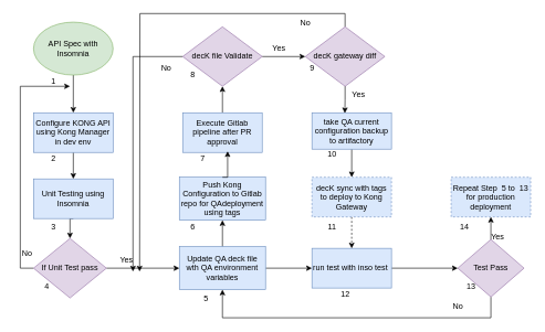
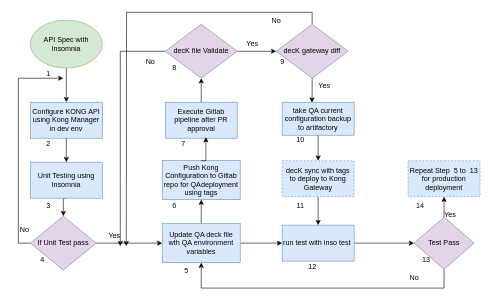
  <mxCell id="0" />
  <mxCell id="1" parent="0" />
  <mxCell id="2" style="edgeStyle=orthogonalEdgeStyle;rounded=0;orthogonalLoop=1;jettySize=auto;html=1;exitX=0.5;exitY=1;exitDx=0;exitDy=0;entryX=0.5;entryY=0;entryDx=0;entryDy=0;" edge="1" parent="1" source="3" target="5"><mxGeometry relative="1" as="geometry" /></mxCell>
  <mxCell id="3" value="API Spec with Insomnia" style="ellipse;whiteSpace=wrap;html=1;fillColor=#d5e8d4;strokeColor=#82b366;" vertex="1" parent="1"><mxGeometry x="50" y="33" width="120" height="80" as="geometry" /></mxCell>
  <mxCell id="4" style="edgeStyle=orthogonalEdgeStyle;rounded=0;orthogonalLoop=1;jettySize=auto;html=1;exitX=0.5;exitY=1;exitDx=0;exitDy=0;entryX=0.5;entryY=0;entryDx=0;entryDy=0;" edge="1" parent="1" source="5" target="7"><mxGeometry relative="1" as="geometry" /></mxCell>
  <mxCell id="5" value="Configure KONG API using Kong Manager in dev env" style="rounded=0;whiteSpace=wrap;html=1;fillColor=#dae8fc;strokeColor=#6c8ebf;" vertex="1" parent="1"><mxGeometry x="50" y="170" width="120" height="60" as="geometry" /></mxCell>
  <mxCell id="6" style="edgeStyle=orthogonalEdgeStyle;rounded=0;orthogonalLoop=1;jettySize=auto;html=1;exitX=0.5;exitY=1;exitDx=0;exitDy=0;entryX=0.5;entryY=0;entryDx=0;entryDy=0;" edge="1" parent="1" source="7" target="10"><mxGeometry relative="1" as="geometry" /></mxCell>
  <mxCell id="7" value="Unit Testing using Insomnia" style="rounded=0;whiteSpace=wrap;html=1;fillColor=#dae8fc;strokeColor=#6c8ebf;" vertex="1" parent="1"><mxGeometry x="50" y="270" width="120" height="60" as="geometry" /></mxCell>
  <mxCell id="8" style="edgeStyle=orthogonalEdgeStyle;rounded=0;orthogonalLoop=1;jettySize=auto;html=1;exitX=1;exitY=0.5;exitDx=0;exitDy=0;" edge="1" parent="1" source="10" target="13"><mxGeometry relative="1" as="geometry" /></mxCell>
  <mxCell id="9" style="edgeStyle=orthogonalEdgeStyle;rounded=0;orthogonalLoop=1;jettySize=auto;html=1;exitX=0;exitY=0.5;exitDx=0;exitDy=0;" edge="1" parent="1" source="10"><mxGeometry relative="1" as="geometry"><mxPoint x="105" y="130" as="targetPoint" /><Array as="points"><mxPoint x="30" y="405" /><mxPoint x="30" y="130" /></Array></mxGeometry></mxCell>
  <mxCell id="10" value="If Unit Test pass" style="rhombus;whiteSpace=wrap;html=1;fillColor=#e1d5e7;strokeColor=#9673a6;" vertex="1" parent="1"><mxGeometry x="50" y="360" width="110" height="90" as="geometry" /></mxCell>
  <mxCell id="11" style="edgeStyle=orthogonalEdgeStyle;rounded=0;orthogonalLoop=1;jettySize=auto;html=1;exitX=0.5;exitY=0;exitDx=0;exitDy=0;entryX=0.5;entryY=1;entryDx=0;entryDy=0;" edge="1" parent="1" source="13" target="14"><mxGeometry relative="1" as="geometry" /></mxCell>
  <mxCell id="12" style="edgeStyle=orthogonalEdgeStyle;rounded=0;orthogonalLoop=1;jettySize=auto;html=1;exitX=1;exitY=0.5;exitDx=0;exitDy=0;entryX=0;entryY=0.5;entryDx=0;entryDy=0;" edge="1" parent="1" source="13" target="30"><mxGeometry relative="1" as="geometry" /></mxCell>
  <mxCell id="13" value="Update QA deck file wth QA environment variables" style="rounded=0;whiteSpace=wrap;html=1;fillColor=#dae8fc;strokeColor=#6c8ebf;" vertex="1" parent="1"><mxGeometry x="270" y="372.5" width="130" height="65" as="geometry" /></mxCell>
  <mxCell id="14" value="Push Kong Configuration to Gitlab repo for QAdeployment using tags" style="rounded=0;whiteSpace=wrap;html=1;fillColor=#dae8fc;strokeColor=#6c8ebf;" vertex="1" parent="1"><mxGeometry x="270" y="267.5" width="130" height="65" as="geometry" /></mxCell>
  <mxCell id="15" style="edgeStyle=orthogonalEdgeStyle;rounded=0;orthogonalLoop=1;jettySize=auto;html=1;exitX=1;exitY=0.5;exitDx=0;exitDy=0;entryX=0;entryY=0.5;entryDx=0;entryDy=0;" edge="1" parent="1" source="17" target="23"><mxGeometry relative="1" as="geometry" /></mxCell>
  <mxCell id="16" style="edgeStyle=orthogonalEdgeStyle;rounded=0;orthogonalLoop=1;jettySize=auto;html=1;exitX=0;exitY=0.5;exitDx=0;exitDy=0;entryX=0.75;entryY=1.067;entryDx=0;entryDy=0;entryPerimeter=0;" edge="1" parent="1" source="17" target="20"><mxGeometry relative="1" as="geometry"><mxPoint x="230" y="420" as="targetPoint" /></mxGeometry></mxCell>
  <mxCell id="17" value="decK file Validate" style="rhombus;whiteSpace=wrap;html=1;fillColor=#e1d5e7;strokeColor=#9673a6;" vertex="1" parent="1"><mxGeometry x="275" y="40" width="120" height="90" as="geometry" /></mxCell>
  <mxCell id="18" style="edgeStyle=orthogonalEdgeStyle;rounded=0;orthogonalLoop=1;jettySize=auto;html=1;exitX=0.5;exitY=0;exitDx=0;exitDy=0;entryX=0.5;entryY=1;entryDx=0;entryDy=0;" edge="1" parent="1" source="19" target="17"><mxGeometry relative="1" as="geometry" /></mxCell>
  <mxCell id="19" value="Execute Gitlab pipeline after PR approval" style="rounded=0;whiteSpace=wrap;html=1;fillColor=#dae8fc;strokeColor=#6c8ebf;" vertex="1" parent="1"><mxGeometry x="275" y="170" width="120" height="60" as="geometry" /></mxCell>
  <mxCell id="20" value="Yes" style="text;html=1;align=center;verticalAlign=middle;resizable=0;points=[];autosize=1;strokeColor=none;fillColor=none;" vertex="1" parent="1"><mxGeometry x="170" y="378" width="40" height="30" as="geometry" /></mxCell>
  <mxCell id="21" style="edgeStyle=orthogonalEdgeStyle;rounded=0;orthogonalLoop=1;jettySize=auto;html=1;exitX=0.5;exitY=0;exitDx=0;exitDy=0;entryX=0.565;entryY=0.972;entryDx=0;entryDy=0;entryPerimeter=0;" edge="1" parent="1" source="14" target="19"><mxGeometry relative="1" as="geometry" /></mxCell>
  <mxCell id="22" style="edgeStyle=orthogonalEdgeStyle;rounded=0;orthogonalLoop=1;jettySize=auto;html=1;exitX=0.5;exitY=0;exitDx=0;exitDy=0;" edge="1" parent="1" source="23"><mxGeometry relative="1" as="geometry"><mxPoint x="210" y="410" as="targetPoint" /></mxGeometry></mxCell>
  <mxCell id="23" value="decK gateway diff" style="rhombus;whiteSpace=wrap;html=1;fillColor=#e1d5e7;strokeColor=#9673a6;" vertex="1" parent="1"><mxGeometry x="460" y="40" width="120" height="90" as="geometry" /></mxCell>
  <mxCell id="24" value="Yes" style="text;html=1;align=center;verticalAlign=middle;resizable=0;points=[];autosize=1;strokeColor=none;fillColor=none;" vertex="1" parent="1"><mxGeometry x="400" y="58" width="40" height="30" as="geometry" /></mxCell>
  <mxCell id="25" value="No" style="text;html=1;align=center;verticalAlign=middle;resizable=0;points=[];autosize=1;strokeColor=none;fillColor=none;" vertex="1" parent="1"><mxGeometry x="440" width="40" height="30" as="geometry" y="20" /></mxCell>
  <mxCell id="26" value="No" style="text;html=1;align=center;verticalAlign=middle;resizable=0;points=[];autosize=1;strokeColor=none;fillColor=none;" vertex="1" parent="1"><mxGeometry x="230" y="88" width="40" height="30" as="geometry" /></mxCell>
  <mxCell id="27" style="edgeStyle=orthogonalEdgeStyle;rounded=0;orthogonalLoop=1;jettySize=auto;html=1;entryX=0.5;entryY=0;entryDx=0;entryDy=0;" edge="1" parent="1" source="28" target="32"><mxGeometry relative="1" as="geometry" /></mxCell>
  <mxCell id="28" value="take QA current configuration backup to artifactory" style="rounded=0;whiteSpace=wrap;html=1;fillColor=#dae8fc;strokeColor=#6c8ebf;" vertex="1" parent="1"><mxGeometry x="470" y="170" width="120" height="55" as="geometry" /></mxCell>
  <mxCell id="29" style="edgeStyle=orthogonalEdgeStyle;rounded=0;orthogonalLoop=1;jettySize=auto;html=1;entryX=0;entryY=0.5;entryDx=0;entryDy=0;" edge="1" parent="1" source="30" target="37"><mxGeometry relative="1" as="geometry" /></mxCell>
  <mxCell id="30" value="run test with inso test&amp;nbsp;" style="rounded=0;whiteSpace=wrap;html=1;fillColor=#dae8fc;strokeColor=#6c8ebf;" vertex="1" parent="1"><mxGeometry x="470" y="375" width="120" height="60" as="geometry" /></mxCell>
- <mxCell id="31" style="edgeStyle=orthogonalEdgeStyle;rounded=0;orthogonalLoop=1;jettySize=auto;html=1;exitX=0.5;exitY=1;exitDx=0;exitDy=0;entryX=0.5;entryY=0;entryDx=0;entryDy=0;dashed=1;" edge="1" parent="1" source="32" target="30"><mxGeometry relative="1" as="geometry" /></mxCell>
+ <mxCell id="31" style="edgeStyle=orthogonalEdgeStyle;rounded=0;orthogonalLoop=1;jettySize=auto;html=1;exitX=0.5;exitY=1;exitDx=0;exitDy=0;entryX=0.5;entryY=0;entryDx=0;entryDy=0;" edge="1" parent="1" source="32" target="30"><mxGeometry relative="1" as="geometry" /></mxCell>
  <mxCell id="32" value="decK sync with tags to deploy to Kong Gateway" style="rounded=0;whiteSpace=wrap;html=1;fillColor=#dae8fc;strokeColor=#6c8ebf;dashed=1;" vertex="1" parent="1"><mxGeometry x="470" y="267.5" width="120" height="60" as="geometry" /></mxCell>
  <mxCell id="33" style="edgeStyle=orthogonalEdgeStyle;rounded=0;orthogonalLoop=1;jettySize=auto;html=1;exitX=0.5;exitY=1;exitDx=0;exitDy=0;entryX=0.414;entryY=0.011;entryDx=0;entryDy=0;entryPerimeter=0;" edge="1" parent="1" source="23" target="28"><mxGeometry relative="1" as="geometry" /></mxCell>
  <mxCell id="34" value="Yes" style="text;html=1;align=center;verticalAlign=middle;resizable=0;points=[];autosize=1;strokeColor=none;fillColor=none;" vertex="1" parent="1"><mxGeometry x="520" y="128" width="40" height="30" as="geometry" /></mxCell>
  <mxCell id="35" style="edgeStyle=orthogonalEdgeStyle;rounded=0;orthogonalLoop=1;jettySize=auto;html=1;exitX=0.5;exitY=0;exitDx=0;exitDy=0;entryX=0.5;entryY=1;entryDx=0;entryDy=0;" edge="1" parent="1" source="37" target="38"><mxGeometry relative="1" as="geometry" /></mxCell>
  <mxCell id="36" style="edgeStyle=orthogonalEdgeStyle;rounded=0;orthogonalLoop=1;jettySize=auto;html=1;entryX=0.5;entryY=1;entryDx=0;entryDy=0;" edge="1" parent="1" source="37" target="13"><mxGeometry relative="1" as="geometry"><Array as="points"><mxPoint x="740" y="480" /><mxPoint x="335" y="480" /></Array></mxGeometry></mxCell>
  <mxCell id="37" value="Test Pass" style="rhombus;whiteSpace=wrap;html=1;fillColor=#e1d5e7;strokeColor=#9673a6;" vertex="1" parent="1"><mxGeometry x="690" y="361.5" width="100" height="87" as="geometry" /></mxCell>
  <mxCell id="38" value="Repeat Step&amp;nbsp; 5 to&amp;nbsp; 13 for production deployment" style="rounded=0;whiteSpace=wrap;html=1;fillColor=#dae8fc;strokeColor=#6c8ebf;dashed=1;" vertex="1" parent="1"><mxGeometry x="680" y="267.5" width="120" height="60" as="geometry" /></mxCell>
  <mxCell id="39" value="1" style="text;html=1;align=center;verticalAlign=middle;resizable=0;points=[];autosize=1;strokeColor=none;fillColor=none;" vertex="1" parent="1"><mxGeometry x="65" y="108" width="30" height="30" as="geometry" /></mxCell>
  <mxCell id="40" value="2" style="text;html=1;align=center;verticalAlign=middle;resizable=0;points=[];autosize=1;strokeColor=none;fillColor=none;" vertex="1" parent="1"><mxGeometry x="65" y="225" width="30" height="30" as="geometry" /></mxCell>
  <mxCell id="41" value="3" style="text;html=1;align=center;verticalAlign=middle;resizable=0;points=[];autosize=1;strokeColor=none;fillColor=none;" vertex="1" parent="1"><mxGeometry x="65" y="327.5" width="30" height="30" as="geometry" /></mxCell>
  <mxCell id="42" value="4" style="text;html=1;align=center;verticalAlign=middle;resizable=0;points=[];autosize=1;strokeColor=none;fillColor=none;" vertex="1" parent="1"><mxGeometry x="55" y="418" width="30" height="30" as="geometry" /></mxCell>
  <mxCell id="43" value="5" style="text;html=1;align=center;verticalAlign=middle;resizable=0;points=[];autosize=1;strokeColor=none;fillColor=none;" vertex="1" parent="1"><mxGeometry x="295" y="436.5" width="30" height="30" as="geometry" /></mxCell>
  <mxCell id="44" value="6" style="text;html=1;align=center;verticalAlign=middle;resizable=0;points=[];autosize=1;strokeColor=none;fillColor=none;" vertex="1" parent="1"><mxGeometry x="275" y="328" width="30" height="30" as="geometry" /></mxCell>
  <mxCell id="45" value="7" style="text;html=1;align=center;verticalAlign=middle;resizable=0;points=[];autosize=1;strokeColor=none;fillColor=none;" vertex="1" parent="1"><mxGeometry x="290" y="225" width="30" height="30" as="geometry" /></mxCell>
  <mxCell id="46" value="8" style="text;html=1;align=center;verticalAlign=middle;resizable=0;points=[];autosize=1;strokeColor=none;fillColor=none;" vertex="1" parent="1"><mxGeometry x="275" y="98" width="30" height="30" as="geometry" /></mxCell>
  <mxCell id="47" value="9" style="text;html=1;align=center;verticalAlign=middle;resizable=0;points=[];autosize=1;strokeColor=none;fillColor=none;" vertex="1" parent="1"><mxGeometry x="455" y="88" width="30" height="30" as="geometry" /></mxCell>
  <mxCell id="48" value="10" style="text;html=1;align=center;verticalAlign=middle;resizable=0;points=[];autosize=1;strokeColor=none;fillColor=none;" vertex="1" parent="1"><mxGeometry x="480" y="218" width="40" height="30" as="geometry" /></mxCell>
  <mxCell id="49" value="11" style="text;html=1;align=center;verticalAlign=middle;resizable=0;points=[];autosize=1;strokeColor=none;fillColor=none;" vertex="1" parent="1"><mxGeometry x="480" y="328" width="40" height="30" as="geometry" /></mxCell>
  <mxCell id="50" value="12" style="text;html=1;align=center;verticalAlign=middle;resizable=0;points=[];autosize=1;strokeColor=none;fillColor=none;" vertex="1" parent="1"><mxGeometry x="500" y="430" width="40" height="30" as="geometry" /></mxCell>
  <mxCell id="51" value="13" style="text;html=1;align=center;verticalAlign=middle;resizable=0;points=[];autosize=1;strokeColor=none;fillColor=none;" vertex="1" parent="1"><mxGeometry x="690" y="418" width="40" height="30" as="geometry" /></mxCell>
  <mxCell id="52" value="14" style="text;html=1;align=center;verticalAlign=middle;resizable=0;points=[];autosize=1;strokeColor=none;fillColor=none;" vertex="1" parent="1"><mxGeometry x="680" y="328" width="40" height="30" as="geometry" /></mxCell>
  <mxCell id="53" value="No" style="text;html=1;align=center;verticalAlign=middle;resizable=0;points=[];autosize=1;strokeColor=none;fillColor=none;" vertex="1" parent="1"><mxGeometry x="670" y="448" width="40" height="30" as="geometry" /></mxCell>
  <mxCell id="54" value="Yes" style="text;html=1;align=center;verticalAlign=middle;resizable=0;points=[];autosize=1;strokeColor=none;fillColor=none;" vertex="1" parent="1"><mxGeometry x="730" y="342.5" width="40" height="30" as="geometry" /></mxCell>
  <mxCell id="55" value="No" style="text;html=1;align=center;verticalAlign=middle;resizable=0;points=[];autosize=1;strokeColor=none;fillColor=none;" vertex="1" parent="1"><mxGeometry y="368" width="40" height="30" as="geometry" x="20" /></mxCell>
